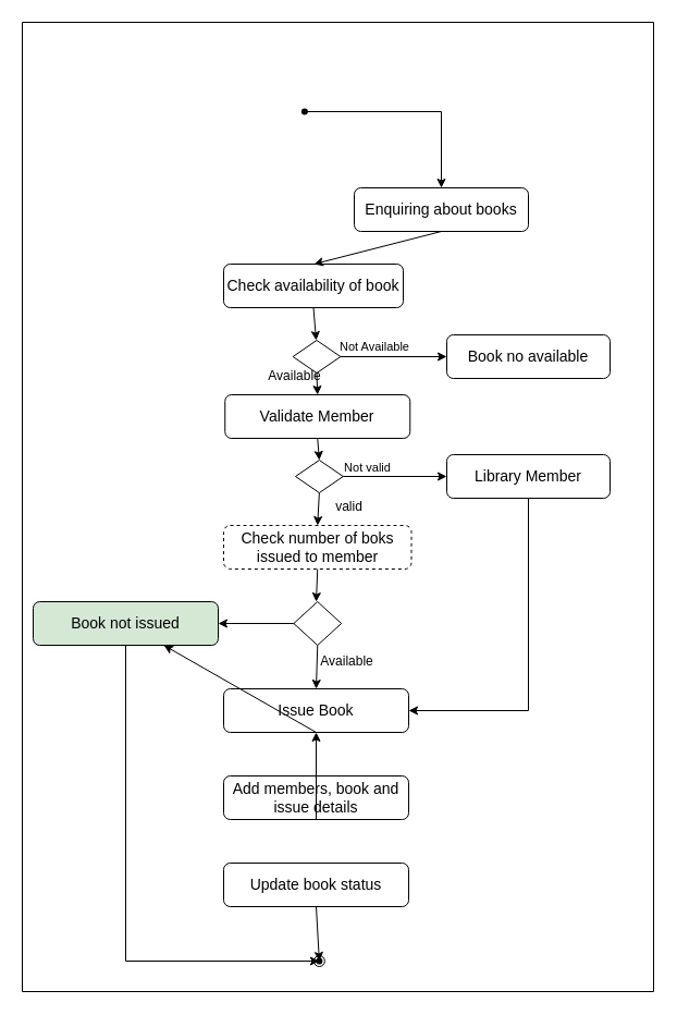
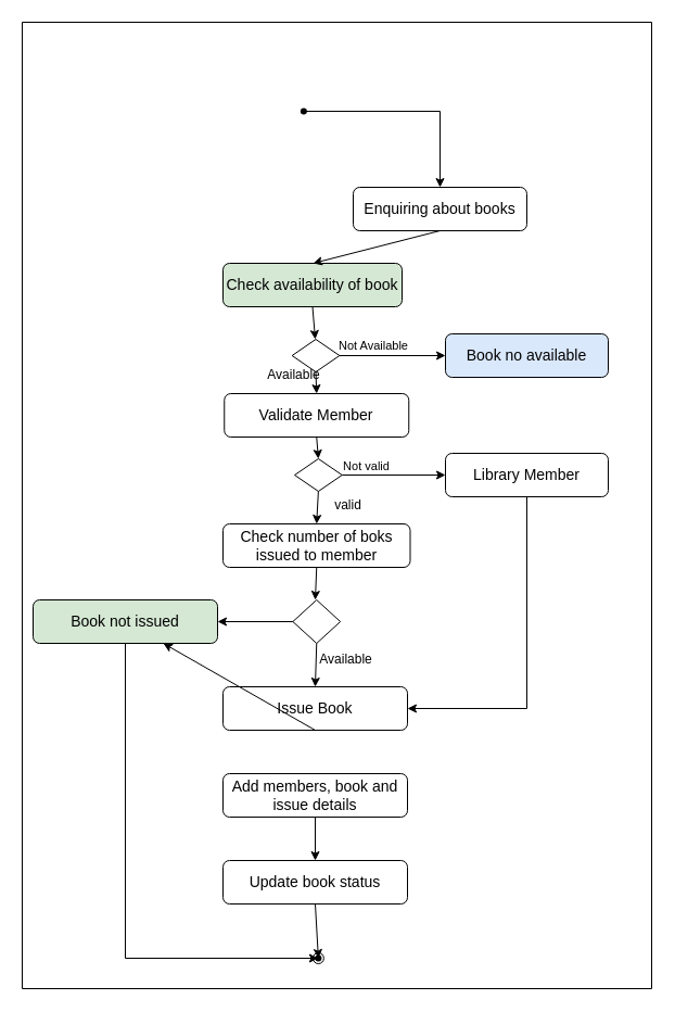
  <mxCell id="0" />
  <mxCell id="1" parent="0" />
  <mxCell id="2" value="" style="ellipse;whiteSpace=wrap;html=1;" vertex="1" parent="1"><mxGeometry x="287.87" y="877" width="10" height="10" as="geometry" /></mxCell>
  <mxCell id="3" value="&lt;font style=&quot;font-size: 14px;&quot;&gt;Validate Member&lt;/font&gt;" style="rounded=1;whiteSpace=wrap;html=1;" vertex="1" parent="1"><mxGeometry x="206.25" y="362" width="170" height="40" as="geometry" /></mxCell>
  <mxCell id="4" value="&lt;font style=&quot;font-size: 14px;&quot;&gt;Enquiring about books&lt;/font&gt;" style="rounded=1;whiteSpace=wrap;html=1;" vertex="1" parent="1"><mxGeometry x="325" y="172" width="160" height="40" as="geometry" /></mxCell>
- <mxCell id="5" value="&lt;font style=&quot;font-size: 14px;&quot;&gt;Book no available&lt;/font&gt;" style="rounded=1;whiteSpace=wrap;html=1;" vertex="1" parent="1"><mxGeometry x="410" y="307" width="150" height="40" as="geometry" /></mxCell>
- <mxCell id="6" value="&lt;font style=&quot;font-size: 14px;&quot;&gt;Check availability of book&lt;/font&gt;" style="rounded=1;whiteSpace=wrap;html=1;" vertex="1" parent="1"><mxGeometry x="205" y="242" width="165" height="40" as="geometry" /></mxCell>
- <mxCell id="7" value="&lt;font style=&quot;font-size: 14px;&quot;&gt;Check number of boks issued to member&lt;/font&gt;" style="rounded=1;whiteSpace=wrap;html=1;dashed=1;" vertex="1" parent="1"><mxGeometry x="205" y="482" width="172.5" height="40" as="geometry" /></mxCell>
+ <mxCell id="5" value="&lt;font style=&quot;font-size: 14px;&quot;&gt;Book no available&lt;/font&gt;" style="rounded=1;whiteSpace=wrap;html=1;fillColor=#dae8fc;" vertex="1" parent="1"><mxGeometry x="410" y="307" width="150" height="40" as="geometry" /></mxCell>
+ <mxCell id="6" value="&lt;font style=&quot;font-size: 14px;&quot;&gt;Check availability of book&lt;/font&gt;" style="rounded=1;whiteSpace=wrap;html=1;fillColor=#d5e8d4;" vertex="1" parent="1"><mxGeometry x="205" y="242" width="165" height="40" as="geometry" /></mxCell>
+ <mxCell id="7" value="&lt;font style=&quot;font-size: 14px;&quot;&gt;Check number of boks issued to member&lt;/font&gt;" style="rounded=1;whiteSpace=wrap;html=1;" vertex="1" parent="1"><mxGeometry x="205" y="482" width="172.5" height="40" as="geometry" /></mxCell>
  <mxCell id="8" value="" style="rhombus;whiteSpace=wrap;html=1;" vertex="1" parent="1"><mxGeometry x="268.63" y="312" width="43.75" height="30" as="geometry" /></mxCell>
  <mxCell id="9" value="" style="rhombus;whiteSpace=wrap;html=1;" vertex="1" parent="1"><mxGeometry x="271" y="422" width="43.75" height="30" as="geometry" /></mxCell>
  <mxCell id="10" value="&lt;font style=&quot;font-size: 14px;&quot;&gt;Library Member&lt;/font&gt;" style="rounded=1;whiteSpace=wrap;html=1;" vertex="1" parent="1"><mxGeometry x="410" y="417" width="150" height="40" as="geometry" /></mxCell>
  <mxCell id="11" value="&lt;font style=&quot;font-size: 14px;&quot;&gt;Book not issued&lt;/font&gt;" style="rounded=1;whiteSpace=wrap;html=1;fillColor=#d5e8d4;" vertex="1" parent="1"><mxGeometry x="30" y="552" width="170" height="40" as="geometry" /></mxCell>
  <mxCell id="12" value="" style="rhombus;whiteSpace=wrap;html=1;" vertex="1" parent="1"><mxGeometry x="269.37" y="552" width="43.75" height="40" as="geometry" /></mxCell>
  <mxCell id="13" value="&lt;font style=&quot;font-size: 14px;&quot;&gt;Issue Book&lt;/font&gt;" style="rounded=1;whiteSpace=wrap;html=1;" vertex="1" parent="1"><mxGeometry x="205" y="632" width="170" height="40" as="geometry" /></mxCell>
  <mxCell id="14" value="&lt;font style=&quot;font-size: 14px;&quot;&gt;Add members, book and issue details&lt;/font&gt;" style="rounded=1;whiteSpace=wrap;html=1;" vertex="1" parent="1"><mxGeometry x="205" y="712" width="170" height="40" as="geometry" /></mxCell>
  <mxCell id="15" value="&lt;font style=&quot;font-size: 14px;&quot;&gt;Update book status&lt;/font&gt;" style="rounded=1;whiteSpace=wrap;html=1;" vertex="1" parent="1"><mxGeometry x="205" y="792" width="170" height="40" as="geometry" /></mxCell>
- <mxCell id="16" value="" style="endArrow=classic;html=1;rounded=0;exitX=0.5;exitY=1;exitDx=0;exitDy=0;" edge="1" parent="1" source="14" target="13"><mxGeometry width="50" height="50" relative="1" as="geometry"><mxPoint x="240" y="742" as="sourcePoint" /><mxPoint x="290" y="692" as="targetPoint" /></mxGeometry></mxCell>
+ <mxCell id="16" value="" style="endArrow=classic;html=1;rounded=0;entryX=0.5;entryY=0;entryDx=0;entryDy=0;entryPerimeter=0;exitX=0.5;exitY=1;exitDx=0;exitDy=0;" edge="1" parent="1" source="14" target="15"><mxGeometry width="50" height="50" relative="1" as="geometry"><mxPoint x="240" y="742" as="sourcePoint" /><mxPoint x="290" y="692" as="targetPoint" /></mxGeometry></mxCell>
  <mxCell id="17" value="" style="endArrow=classic;html=1;rounded=0;exitX=0.5;exitY=1;exitDx=0;exitDy=0;" edge="1" parent="1" source="13" target="11"><mxGeometry width="50" height="50" relative="1" as="geometry"><mxPoint x="230" y="642" as="sourcePoint" /><mxPoint x="280" y="592" as="targetPoint" /></mxGeometry></mxCell>
  <mxCell id="18" value="" style="endArrow=classic;html=1;rounded=0;exitX=0.5;exitY=1;exitDx=0;exitDy=0;entryX=0.5;entryY=0;entryDx=0;entryDy=0;" edge="1" parent="1" source="12" target="13"><mxGeometry width="50" height="50" relative="1" as="geometry"><mxPoint x="230" y="642" as="sourcePoint" /><mxPoint x="280" y="592" as="targetPoint" /></mxGeometry></mxCell>
  <mxCell id="19" value="" style="endArrow=classic;html=1;rounded=0;entryX=1;entryY=0.5;entryDx=0;entryDy=0;exitX=0;exitY=0.5;exitDx=0;exitDy=0;" edge="1" parent="1" source="12" target="11"><mxGeometry width="50" height="50" relative="1" as="geometry"><mxPoint x="230" y="642" as="sourcePoint" /><mxPoint x="280" y="592" as="targetPoint" /></mxGeometry></mxCell>
  <mxCell id="20" value="" style="endArrow=classic;html=1;rounded=0;exitX=0.5;exitY=1;exitDx=0;exitDy=0;" edge="1" parent="1" source="7"><mxGeometry width="50" height="50" relative="1" as="geometry"><mxPoint x="230" y="642" as="sourcePoint" /><mxPoint x="290" y="552" as="targetPoint" /></mxGeometry></mxCell>
  <mxCell id="21" value="" style="edgeStyle=orthogonalEdgeStyle;rounded=0;orthogonalLoop=1;jettySize=auto;html=1;" edge="1" parent="1" source="22" target="4"><mxGeometry relative="1" as="geometry" /></mxCell>
  <mxCell id="22" value="" style="shape=waypoint;sketch=0;fillStyle=solid;size=6;pointerEvents=1;points=[];fillColor=none;resizable=0;rotatable=0;perimeter=centerPerimeter;snapToPoint=1;" vertex="1" parent="1"><mxGeometry x="269.37" y="92" width="20" height="20" as="geometry" /></mxCell>
  <mxCell id="23" value="" style="endArrow=classic;html=1;rounded=0;exitX=0.5;exitY=1;exitDx=0;exitDy=0;exitPerimeter=0;" edge="1" parent="1" source="4"><mxGeometry width="50" height="50" relative="1" as="geometry"><mxPoint x="280" y="222" as="sourcePoint" /><mxPoint x="288" y="242" as="targetPoint" /></mxGeometry></mxCell>
  <mxCell id="24" value="" style="endArrow=classic;html=1;rounded=0;exitX=0.5;exitY=1;exitDx=0;exitDy=0;" edge="1" parent="1" source="6"><mxGeometry width="50" height="50" relative="1" as="geometry"><mxPoint x="230" y="302" as="sourcePoint" /><mxPoint x="290" y="312" as="targetPoint" /></mxGeometry></mxCell>
  <mxCell id="25" value="" style="endArrow=classic;html=1;rounded=0;exitX=1;exitY=0.5;exitDx=0;exitDy=0;entryX=0;entryY=0.5;entryDx=0;entryDy=0;" edge="1" parent="1" source="8" target="5"><mxGeometry width="50" height="50" relative="1" as="geometry"><mxPoint x="230" y="302" as="sourcePoint" /><mxPoint x="280" y="252" as="targetPoint" /></mxGeometry></mxCell>
  <mxCell id="26" value="Not Available&amp;nbsp;" style="edgeLabel;html=1;align=center;verticalAlign=middle;resizable=0;points=[];" connectable="0" vertex="1" parent="25"><mxGeometry x="-0.353" y="10" relative="1" as="geometry"><mxPoint as="offset" /></mxGeometry></mxCell>
  <mxCell id="27" value="" style="endArrow=classic;html=1;rounded=0;exitX=0.5;exitY=1;exitDx=0;exitDy=0;entryX=0.5;entryY=0;entryDx=0;entryDy=0;" edge="1" parent="1" source="8" target="3"><mxGeometry width="50" height="50" relative="1" as="geometry"><mxPoint x="230" y="302" as="sourcePoint" /><mxPoint x="280" y="252" as="targetPoint" /></mxGeometry></mxCell>
  <mxCell id="28" value="" style="endArrow=classic;html=1;rounded=0;exitX=0.5;exitY=1;exitDx=0;exitDy=0;entryX=0.5;entryY=0;entryDx=0;entryDy=0;" edge="1" parent="1" source="3" target="9"><mxGeometry width="50" height="50" relative="1" as="geometry"><mxPoint x="230" y="302" as="sourcePoint" /><mxPoint x="280" y="252" as="targetPoint" /></mxGeometry></mxCell>
  <mxCell id="29" value="" style="endArrow=classic;html=1;rounded=0;entryX=0.5;entryY=0;entryDx=0;entryDy=0;exitX=0.5;exitY=1;exitDx=0;exitDy=0;" edge="1" parent="1" source="9" target="7"><mxGeometry width="50" height="50" relative="1" as="geometry"><mxPoint x="230" y="462" as="sourcePoint" /><mxPoint x="280" y="412" as="targetPoint" /></mxGeometry></mxCell>
  <mxCell id="30" value="" style="endArrow=classic;html=1;rounded=0;entryX=0;entryY=0.5;entryDx=0;entryDy=0;exitX=1;exitY=0.5;exitDx=0;exitDy=0;" edge="1" parent="1" source="9" target="10"><mxGeometry width="50" height="50" relative="1" as="geometry"><mxPoint x="230" y="462" as="sourcePoint" /><mxPoint x="280" y="412" as="targetPoint" /></mxGeometry></mxCell>
  <mxCell id="31" value="Not valid" style="edgeLabel;html=1;align=center;verticalAlign=middle;resizable=0;points=[];" connectable="0" vertex="1" parent="30"><mxGeometry x="-0.544" y="9" relative="1" as="geometry"><mxPoint as="offset" /></mxGeometry></mxCell>
  <mxCell id="32" value="" style="shape=waypoint;sketch=0;fillStyle=solid;size=6;pointerEvents=1;points=[];fillColor=none;resizable=0;rotatable=0;perimeter=centerPerimeter;snapToPoint=1;" vertex="1" parent="1"><mxGeometry x="282.87" y="872" width="20" height="20" as="geometry" /></mxCell>
  <mxCell id="33" value="" style="endArrow=classic;html=1;rounded=0;exitX=0.5;exitY=1;exitDx=0;exitDy=0;entryX=0.249;entryY=-0.07;entryDx=0;entryDy=0;entryPerimeter=0;" edge="1" parent="1" source="15" target="32"><mxGeometry width="50" height="50" relative="1" as="geometry"><mxPoint x="190" y="912" as="sourcePoint" /><mxPoint x="240" y="862" as="targetPoint" /></mxGeometry></mxCell>
  <mxCell id="34" value="Available" style="text;html=1;align=center;verticalAlign=middle;resizable=0;points=[];autosize=1;strokeColor=none;fillColor=none;" vertex="1" parent="1"><mxGeometry x="235" y="330" width="70" height="30" as="geometry" /></mxCell>
  <mxCell id="35" value="valid" style="text;html=1;align=center;verticalAlign=middle;resizable=0;points=[];autosize=1;strokeColor=none;fillColor=none;" vertex="1" parent="1"><mxGeometry x="295" y="450" width="50" height="30" as="geometry" /></mxCell>
  <mxCell id="36" value="Available" style="text;html=1;align=center;verticalAlign=middle;resizable=0;points=[];autosize=1;strokeColor=none;fillColor=none;" vertex="1" parent="1"><mxGeometry x="282.87" y="592" width="70" height="30" as="geometry" /></mxCell>
  <mxCell id="37" value="" style="endArrow=classic;html=1;rounded=0;exitX=0.5;exitY=1;exitDx=0;exitDy=0;entryX=-0.236;entryY=0.663;entryDx=0;entryDy=0;entryPerimeter=0;" edge="1" parent="1" source="11" target="32"><mxGeometry width="50" height="50" relative="1" as="geometry"><mxPoint x="240" y="662" as="sourcePoint" /><mxPoint x="290" y="612" as="targetPoint" /><Array as="points"><mxPoint x="115" y="882" /></Array></mxGeometry></mxCell>
  <mxCell id="38" value="" style="endArrow=classic;html=1;rounded=0;exitX=0.5;exitY=1;exitDx=0;exitDy=0;entryX=1;entryY=0.5;entryDx=0;entryDy=0;" edge="1" parent="1" source="10" target="13"><mxGeometry width="50" height="50" relative="1" as="geometry"><mxPoint x="220" y="582" as="sourcePoint" /><mxPoint x="270" y="532" as="targetPoint" /><Array as="points"><mxPoint x="485" y="652" /></Array></mxGeometry></mxCell>
  <mxCell id="39" value="" style="swimlane;startSize=0;" vertex="1" parent="1"><mxGeometry x="20" y="20" width="580" height="890" as="geometry" /></mxCell>
